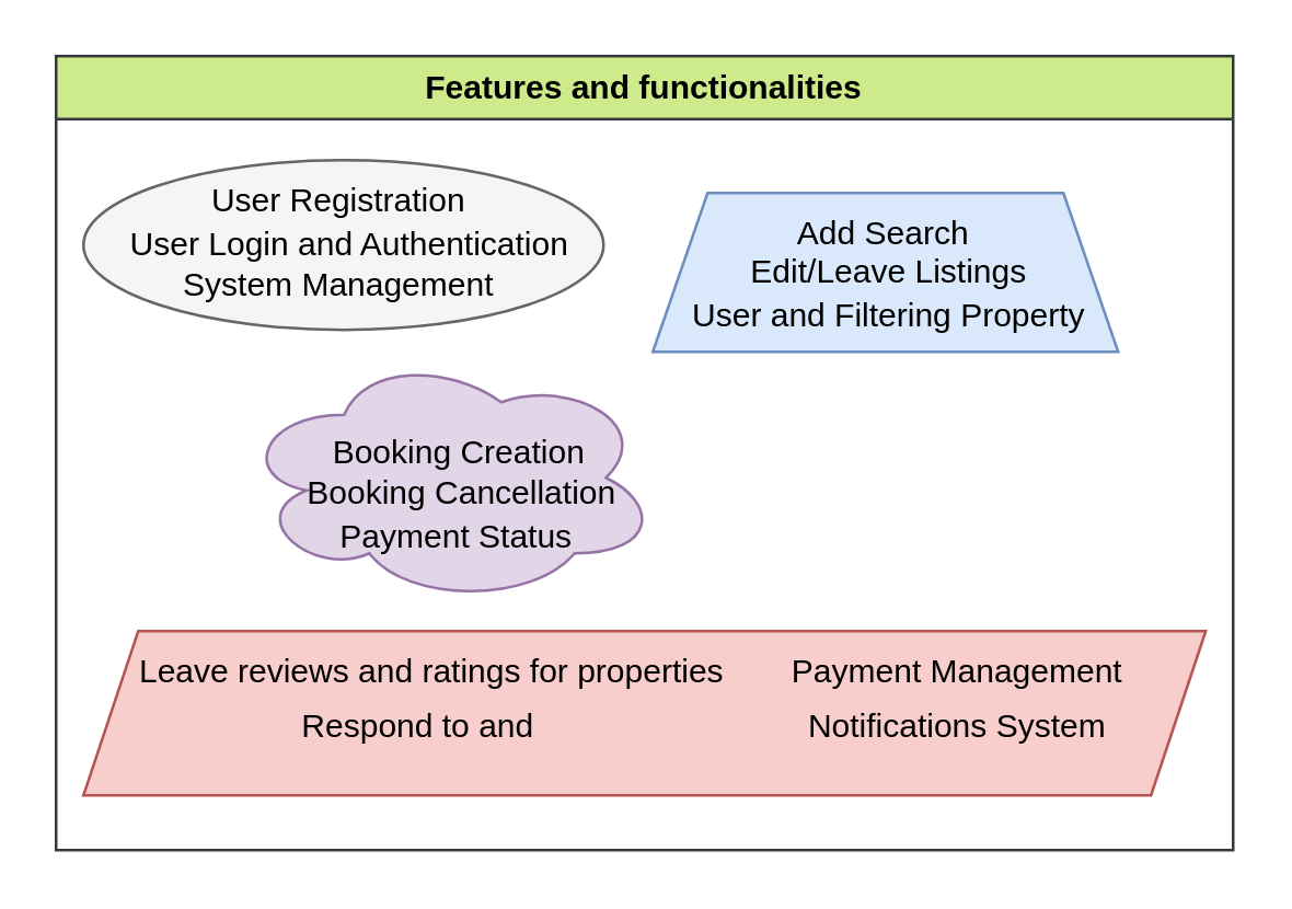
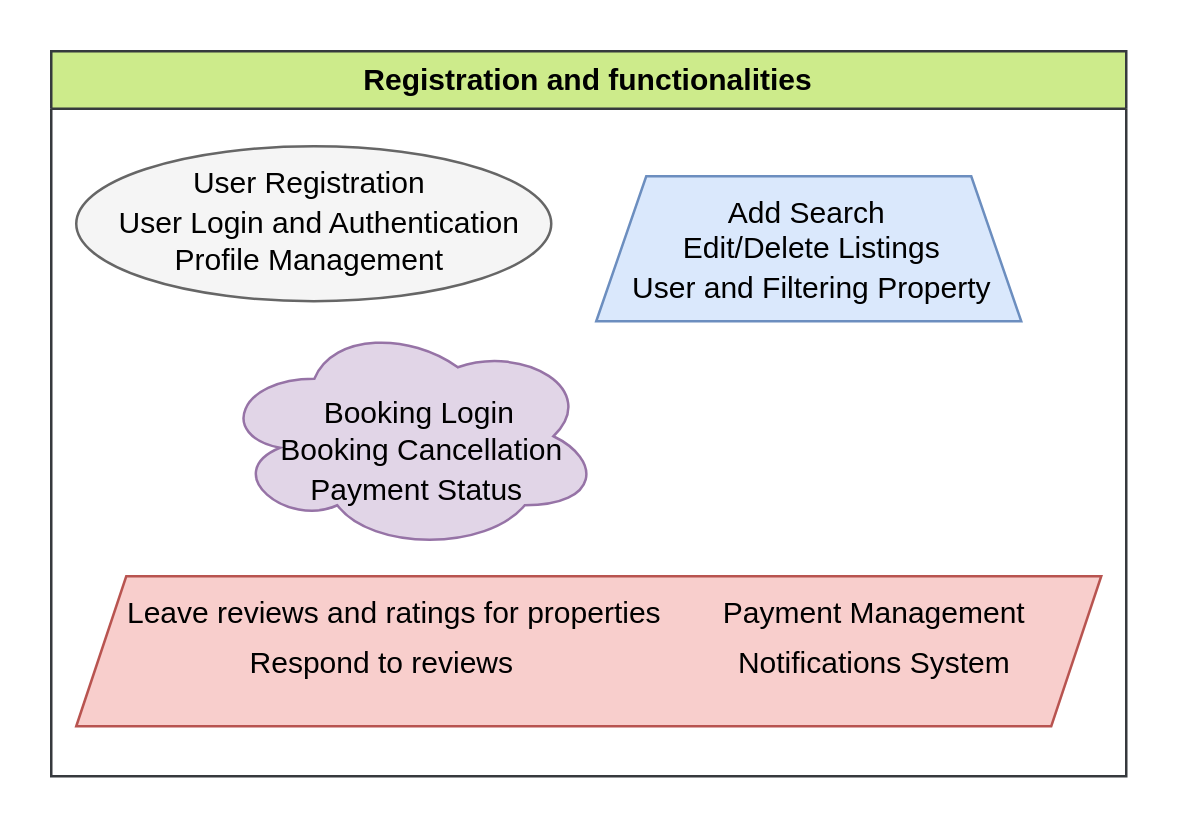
  <mxCell id="0" />
  <mxCell id="1" parent="0" />
- <mxCell id="2" value="Features and functionalities" style="swimlane;whiteSpace=wrap;html=1;fillColor=#cdeb8b;strokeColor=#36393d;" parent="1" vertex="1"><mxGeometry x="20" y="20" width="430" height="290" as="geometry" /></mxCell>
+ <mxCell id="2" value="Registration and functionalities" style="swimlane;whiteSpace=wrap;html=1;fillColor=#cdeb8b;strokeColor=#36393d;" parent="1" vertex="1"><mxGeometry x="20" y="20" width="430" height="290" as="geometry" /></mxCell>
  <mxCell id="3" value="" style="ellipse;shape=cloud;whiteSpace=wrap;html=1;fillColor=#e1d5e7;strokeColor=#9673a6;" vertex="1" parent="2"><mxGeometry x="67" y="108" width="153" height="92" as="geometry" /></mxCell>
  <mxCell id="4" value="" style="shape=parallelogram;perimeter=parallelogramPerimeter;whiteSpace=wrap;html=1;fixedSize=1;fillColor=#f8cecc;strokeColor=#b85450;" vertex="1" parent="2"><mxGeometry x="10" y="210" width="410" height="60" as="geometry" /></mxCell>
  <mxCell id="5" value="" style="shape=trapezoid;perimeter=trapezoidPerimeter;whiteSpace=wrap;html=1;fixedSize=1;fillColor=#dae8fc;strokeColor=#6c8ebf;" parent="2" vertex="1"><mxGeometry x="218" y="50" width="170" height="58" as="geometry" /></mxCell>
  <mxCell id="6" value="" style="ellipse;whiteSpace=wrap;html=1;fillColor=#f5f5f5;fontColor=#333333;strokeColor=#666666;" parent="2" vertex="1"><mxGeometry x="10" y="38" width="190" height="62" as="geometry" /></mxCell>
  <mxCell id="7" value="User Registration" style="text;html=1;align=center;verticalAlign=middle;resizable=0;points=[];autosize=1;strokeColor=none;fillColor=none;" parent="2" vertex="1"><mxGeometry x="43" y="38" width="120" height="30" as="geometry" /></mxCell>
  <mxCell id="8" value="User Login and Authentication" style="text;html=1;align=center;verticalAlign=middle;resizable=0;points=[];autosize=1;strokeColor=none;fillColor=none;" parent="2" vertex="1"><mxGeometry x="17" y="54" width="180" height="30" as="geometry" /></mxCell>
- <mxCell id="9" value="System Management" style="text;html=1;align=center;verticalAlign=middle;resizable=0;points=[];autosize=1;strokeColor=none;fillColor=none;" parent="2" vertex="1"><mxGeometry x="38" y="69" width="130" height="30" as="geometry" /></mxCell>
- <mxCell id="10" value="Edit/Leave Listings" style="text;html=1;align=center;verticalAlign=middle;resizable=0;points=[];autosize=1;strokeColor=none;fillColor=none;" parent="2" vertex="1"><mxGeometry x="239" y="64" width="130" height="30" as="geometry" /></mxCell>
+ <mxCell id="9" value="Profile Management" style="text;html=1;align=center;verticalAlign=middle;resizable=0;points=[];autosize=1;strokeColor=none;fillColor=none;" parent="2" vertex="1"><mxGeometry x="38" y="69" width="130" height="30" as="geometry" /></mxCell>
+ <mxCell id="10" value="Edit/Delete Listings" style="text;html=1;align=center;verticalAlign=middle;resizable=0;points=[];autosize=1;strokeColor=none;fillColor=none;" parent="2" vertex="1"><mxGeometry x="239" y="64" width="130" height="30" as="geometry" /></mxCell>
  <mxCell id="11" value="User and Filtering Property" style="text;html=1;align=center;verticalAlign=middle;resizable=0;points=[];autosize=1;strokeColor=none;fillColor=none;" parent="2" vertex="1"><mxGeometry x="214" y="80" width="180" height="30" as="geometry" /></mxCell>
- <mxCell id="12" value="Booking Creation" style="text;html=1;align=center;verticalAlign=middle;resizable=0;points=[];autosize=1;strokeColor=none;fillColor=none;" vertex="1" parent="2"><mxGeometry x="87" y="130" width="120" height="30" as="geometry" /></mxCell>
+ <mxCell id="12" value="Booking Login" style="text;html=1;align=center;verticalAlign=middle;resizable=0;points=[];autosize=1;strokeColor=none;fillColor=none;" vertex="1" parent="2"><mxGeometry x="87" y="130" width="120" height="30" as="geometry" /></mxCell>
  <mxCell id="13" value="Booking Cancellation" style="text;html=1;align=center;verticalAlign=middle;resizable=0;points=[];autosize=1;strokeColor=none;fillColor=none;" vertex="1" parent="2"><mxGeometry x="78" y="145" width="140" height="30" as="geometry" /></mxCell>
  <mxCell id="14" value="Payment Status" style="text;html=1;align=center;verticalAlign=middle;resizable=0;points=[];autosize=1;strokeColor=none;fillColor=none;" vertex="1" parent="2"><mxGeometry x="96" y="161" width="100" height="30" as="geometry" /></mxCell>
  <mxCell id="15" value="Leave reviews and ratings for properties" style="text;html=1;align=center;verticalAlign=middle;resizable=0;points=[];autosize=1;strokeColor=none;fillColor=none;" vertex="1" parent="2"><mxGeometry x="17" y="210" width="240" height="30" as="geometry" /></mxCell>
  <mxCell id="16" value="Notifications System" style="text;html=1;align=center;verticalAlign=middle;resizable=0;points=[];autosize=1;strokeColor=none;fillColor=none;" vertex="1" parent="2"><mxGeometry x="264" y="230" width="130" height="30" as="geometry" /></mxCell>
  <mxCell id="17" value="Payment Management" style="text;html=1;align=center;verticalAlign=middle;resizable=0;points=[];autosize=1;strokeColor=none;fillColor=none;" vertex="1" parent="2"><mxGeometry x="264" y="210" width="130" height="30" as="geometry" /></mxCell>
- <mxCell id="18" value="Respond to and" style="text;html=1;align=center;verticalAlign=middle;resizable=0;points=[];autosize=1;strokeColor=none;fillColor=none;" vertex="1" parent="2"><mxGeometry x="67" y="230" width="130" height="30" as="geometry" /></mxCell>
+ <mxCell id="18" value="Respond to reviews" style="text;html=1;align=center;verticalAlign=middle;resizable=0;points=[];autosize=1;strokeColor=none;fillColor=none;" vertex="1" parent="2"><mxGeometry x="67" y="230" width="130" height="30" as="geometry" /></mxCell>
  <mxCell id="19" value="Add Search" style="text;html=1;align=center;verticalAlign=middle;resizable=0;points=[];autosize=1;strokeColor=none;fillColor=none;" parent="2" vertex="1"><mxGeometry x="257" y="50" width="90" height="30" as="geometry" /></mxCell>
